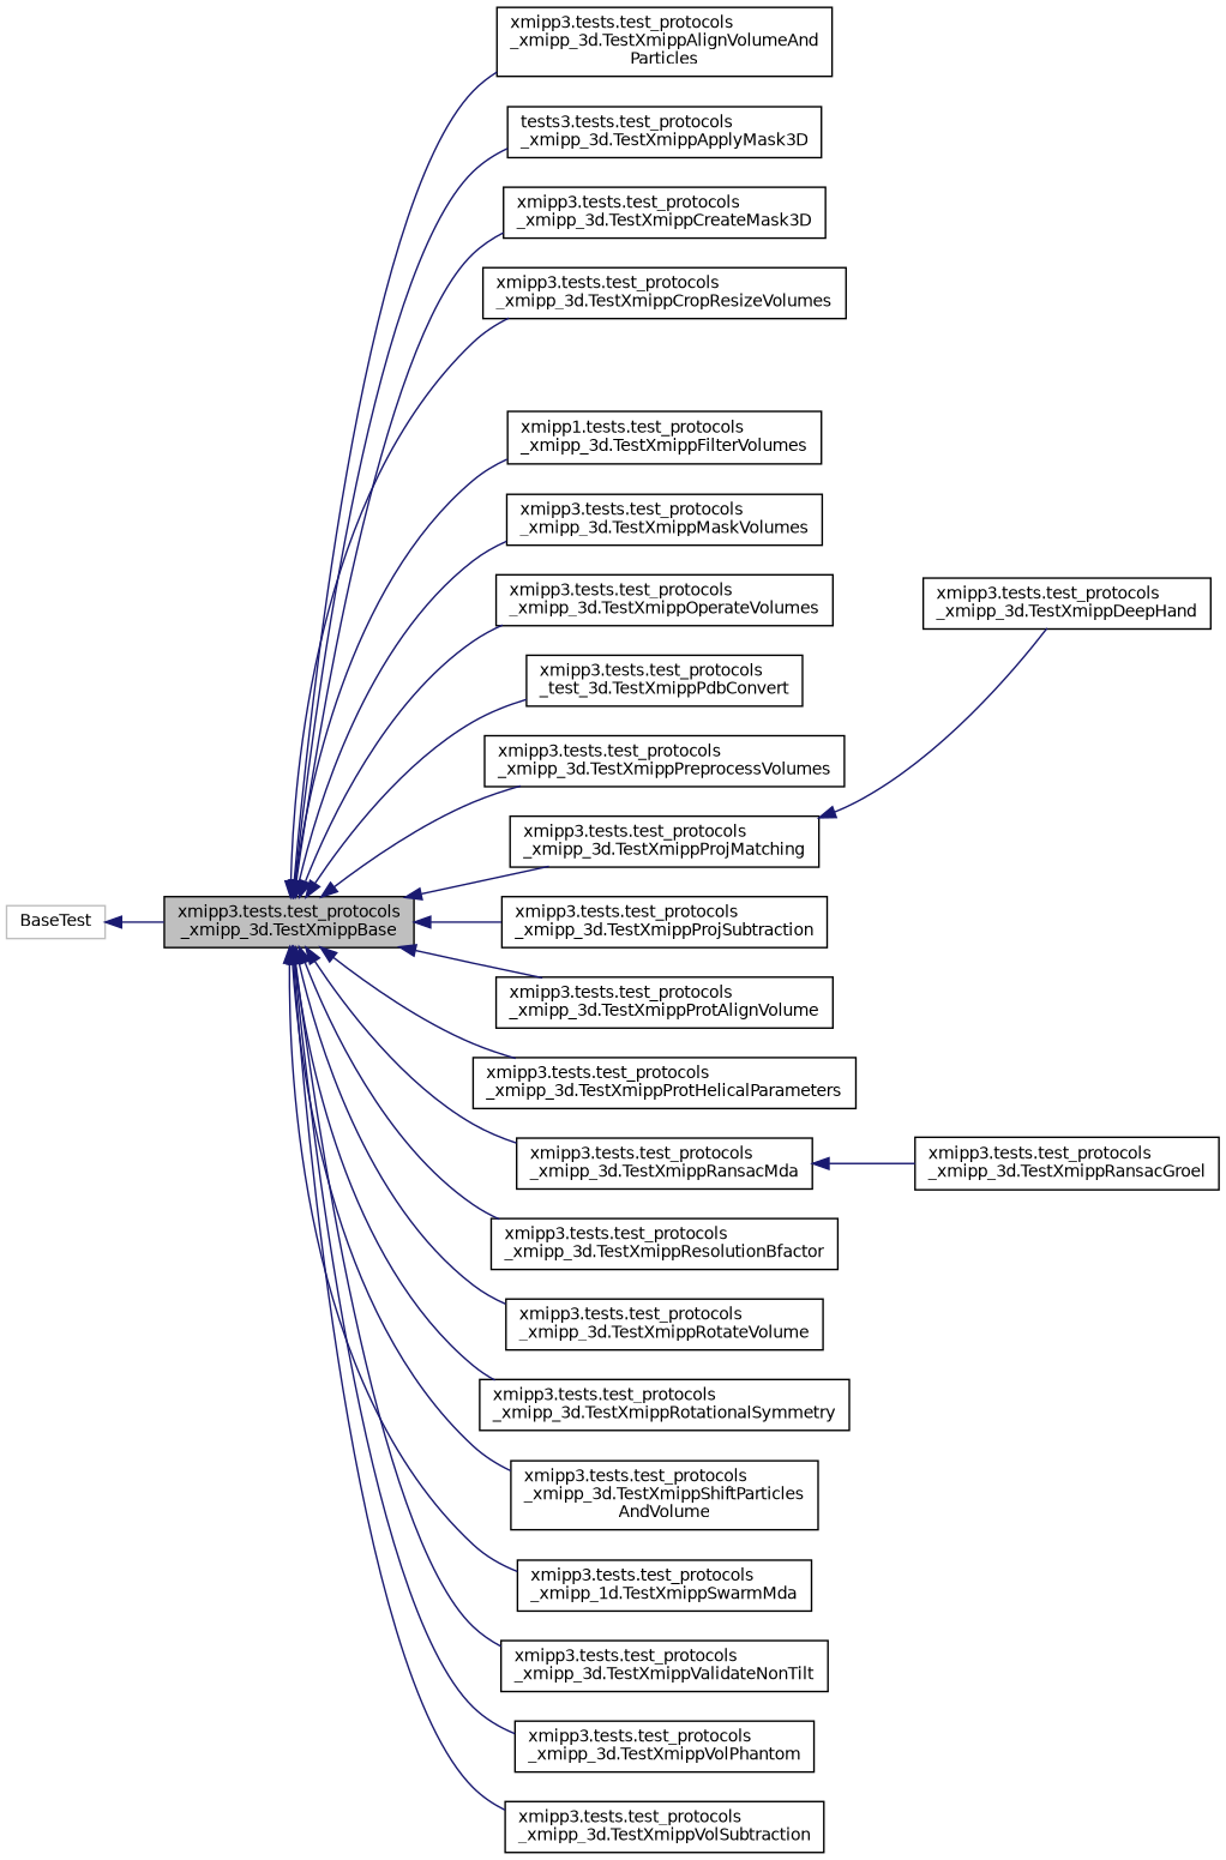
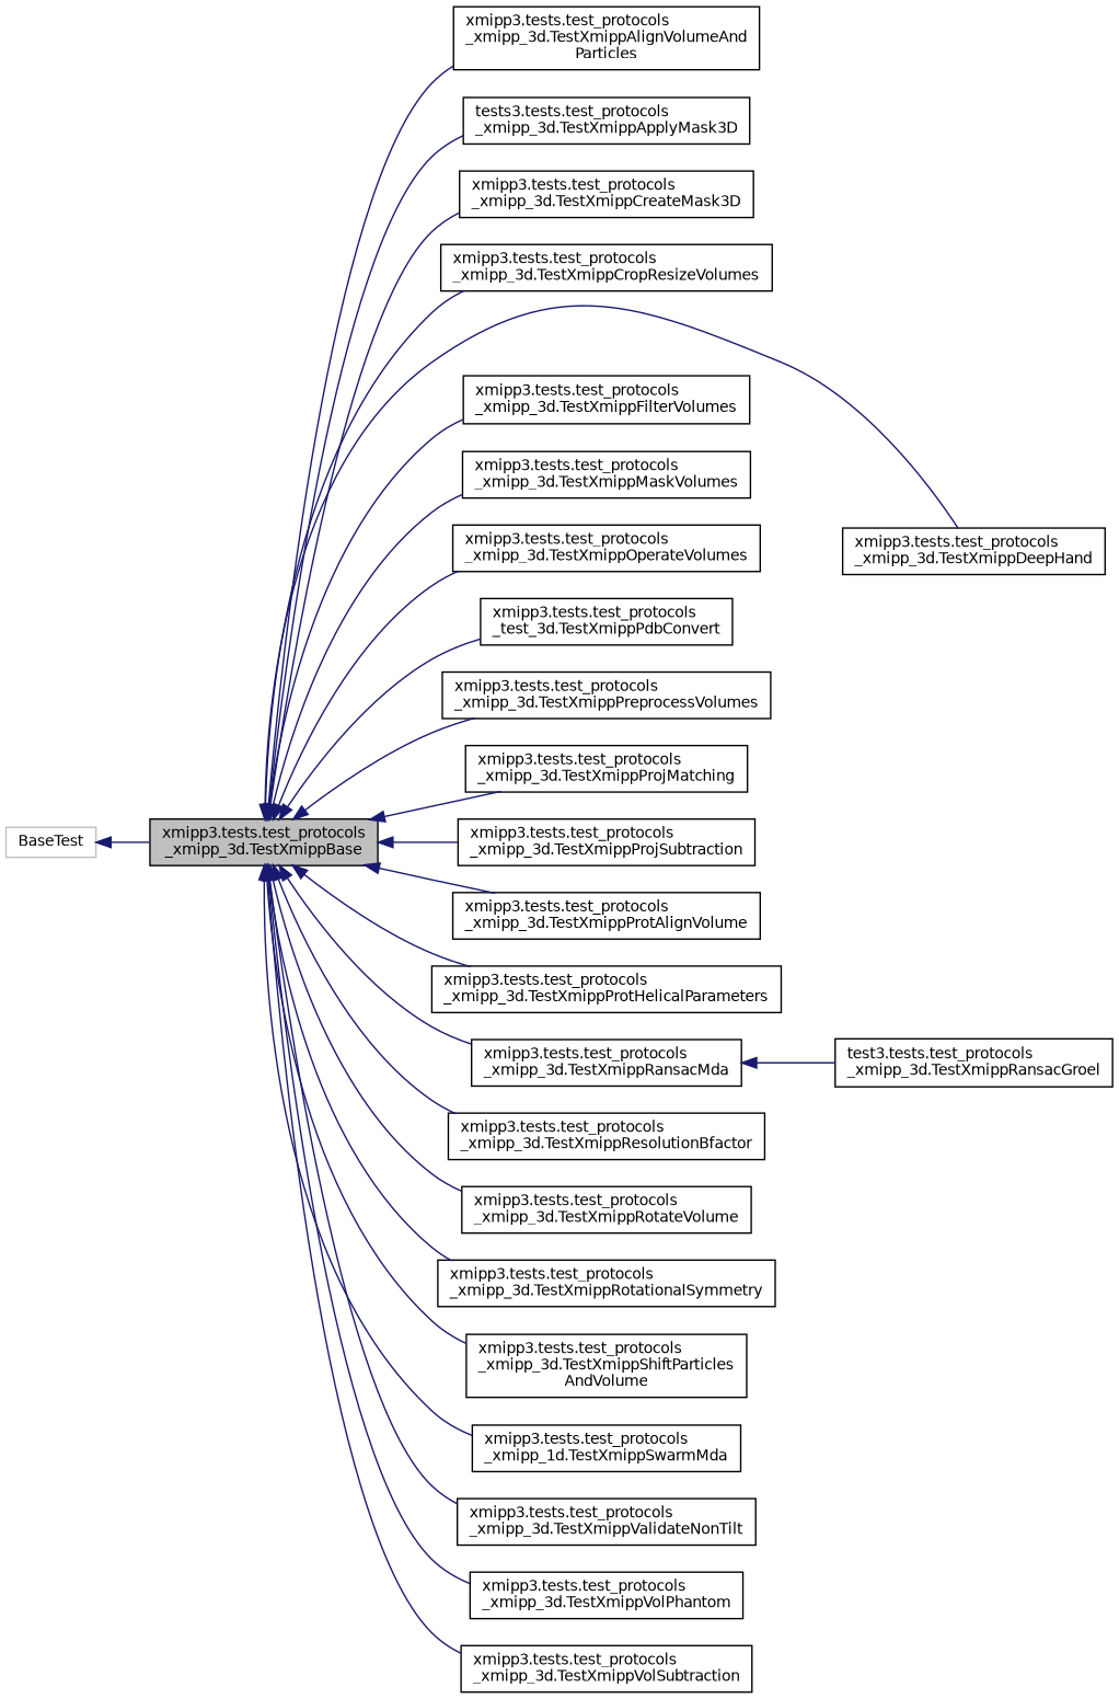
  digraph {
    rankdir=LR
    node [color=black fillcolor=white fontname=Helvetica fontsize=10 shape=record style=filled]
    edge [color=midnightblue dir=back fontname=Helvetica fontsize=10 labelfontname=Helvetica labelfontsize=10 style=solid]
    n1 [fillcolor=grey75 fontcolor=black height=0.2 label="xmipp3.tests.test_protocols\l_xmipp_3d.TestXmippBase" width=0.4]
    n2 [height=0.2 label="xmipp3.tests.test_protocols\l_xmipp_3d.TestXmippAlignVolumeAnd\lParticles" width=0.4]
    n3 [height=0.2 label="tests3.tests.test_protocols\l_xmipp_3d.TestXmippApplyMask3D" width=0.4]
    n4 [height=0.2 label="xmipp3.tests.test_protocols\l_xmipp_3d.TestXmippCreateMask3D" width=0.4]
    n5 [height=0.2 label="xmipp3.tests.test_protocols\l_xmipp_3d.TestXmippCropResizeVolumes" width=0.4]
    n6 [height=0.2 label="xmipp3.tests.test_protocols\l_xmipp_3d.TestXmippDeepHand" width=0.4]
-   n7 [height=0.2 label="xmipp1.tests.test_protocols\l_xmipp_3d.TestXmippFilterVolumes" width=0.4]
+   n7 [height=0.2 label="xmipp3.tests.test_protocols\l_xmipp_3d.TestXmippFilterVolumes" width=0.4]
    n8 [height=0.2 label="xmipp3.tests.test_protocols\l_xmipp_3d.TestXmippMaskVolumes" width=0.4]
    n9 [height=0.2 label="xmipp3.tests.test_protocols\l_xmipp_3d.TestXmippOperateVolumes" width=0.4]
    n10 [height=0.2 label="xmipp3.tests.test_protocols\l_test_3d.TestXmippPdbConvert" width=0.4]
    n11 [height=0.2 label="xmipp3.tests.test_protocols\l_xmipp_3d.TestXmippPreprocessVolumes" width=0.4]
    n12 [height=0.2 label="xmipp3.tests.test_protocols\l_xmipp_3d.TestXmippProjMatching" width=0.4]
    n13 [height=0.2 label="xmipp3.tests.test_protocols\l_xmipp_3d.TestXmippProjSubtraction" width=0.4]
    n14 [height=0.2 label="xmipp3.tests.test_protocols\l_xmipp_3d.TestXmippProtAlignVolume" width=0.4]
    n15 [height=0.2 label="xmipp3.tests.test_protocols\l_xmipp_3d.TestXmippProtHelicalParameters" width=0.4]
    n16 [height=0.2 label="xmipp3.tests.test_protocols\l_xmipp_3d.TestXmippRansacMda" width=0.4]
    n17 [height=0.2 label="xmipp3.tests.test_protocols\l_xmipp_3d.TestXmippResolutionBfactor" width=0.4]
    n18 [height=0.2 label="xmipp3.tests.test_protocols\l_xmipp_3d.TestXmippRotateVolume" width=0.4]
    n19 [height=0.2 label="xmipp3.tests.test_protocols\l_xmipp_3d.TestXmippRotationalSymmetry" width=0.4]
    n20 [height=0.2 label="xmipp3.tests.test_protocols\l_xmipp_3d.TestXmippShiftParticles\lAndVolume" width=0.4]
    n21 [height=0.2 label="xmipp3.tests.test_protocols\l_xmipp_1d.TestXmippSwarmMda" width=0.4]
    n22 [height=0.2 label="xmipp3.tests.test_protocols\l_xmipp_3d.TestXmippValidateNonTilt" width=0.4]
    n23 [height=0.2 label="xmipp3.tests.test_protocols\l_xmipp_3d.TestXmippVolPhantom" width=0.4]
    n24 [height=0.2 label="xmipp3.tests.test_protocols\l_xmipp_3d.TestXmippVolSubtraction" width=0.4]
-   n25 [height=0.2 label="xmipp3.tests.test_protocols\l_xmipp_3d.TestXmippRansacGroel" width=0.4]
+   n25 [height=0.2 label="test3.tests.test_protocols\l_xmipp_3d.TestXmippRansacGroel" width=0.4]
    n26 [color=grey75 height=0.2 label=BaseTest width=0.4]
    n1 -> n2
    n1 -> n3
    n1 -> n4
    n1 -> n5
-   n12 -> n6
+   n1 -> n6
    n1 -> n7
    n1 -> n8
    n1 -> n9
    n1 -> n10
    n1 -> n11
    n1 -> n12
    n1 -> n13
    n1 -> n14
    n1 -> n15
    n1 -> n16
    n1 -> n17
    n1 -> n18
    n1 -> n19
    n1 -> n20
    n1 -> n21
    n1 -> n22
    n1 -> n23
    n1 -> n24
    n16 -> n25
    n26 -> n1
  }
